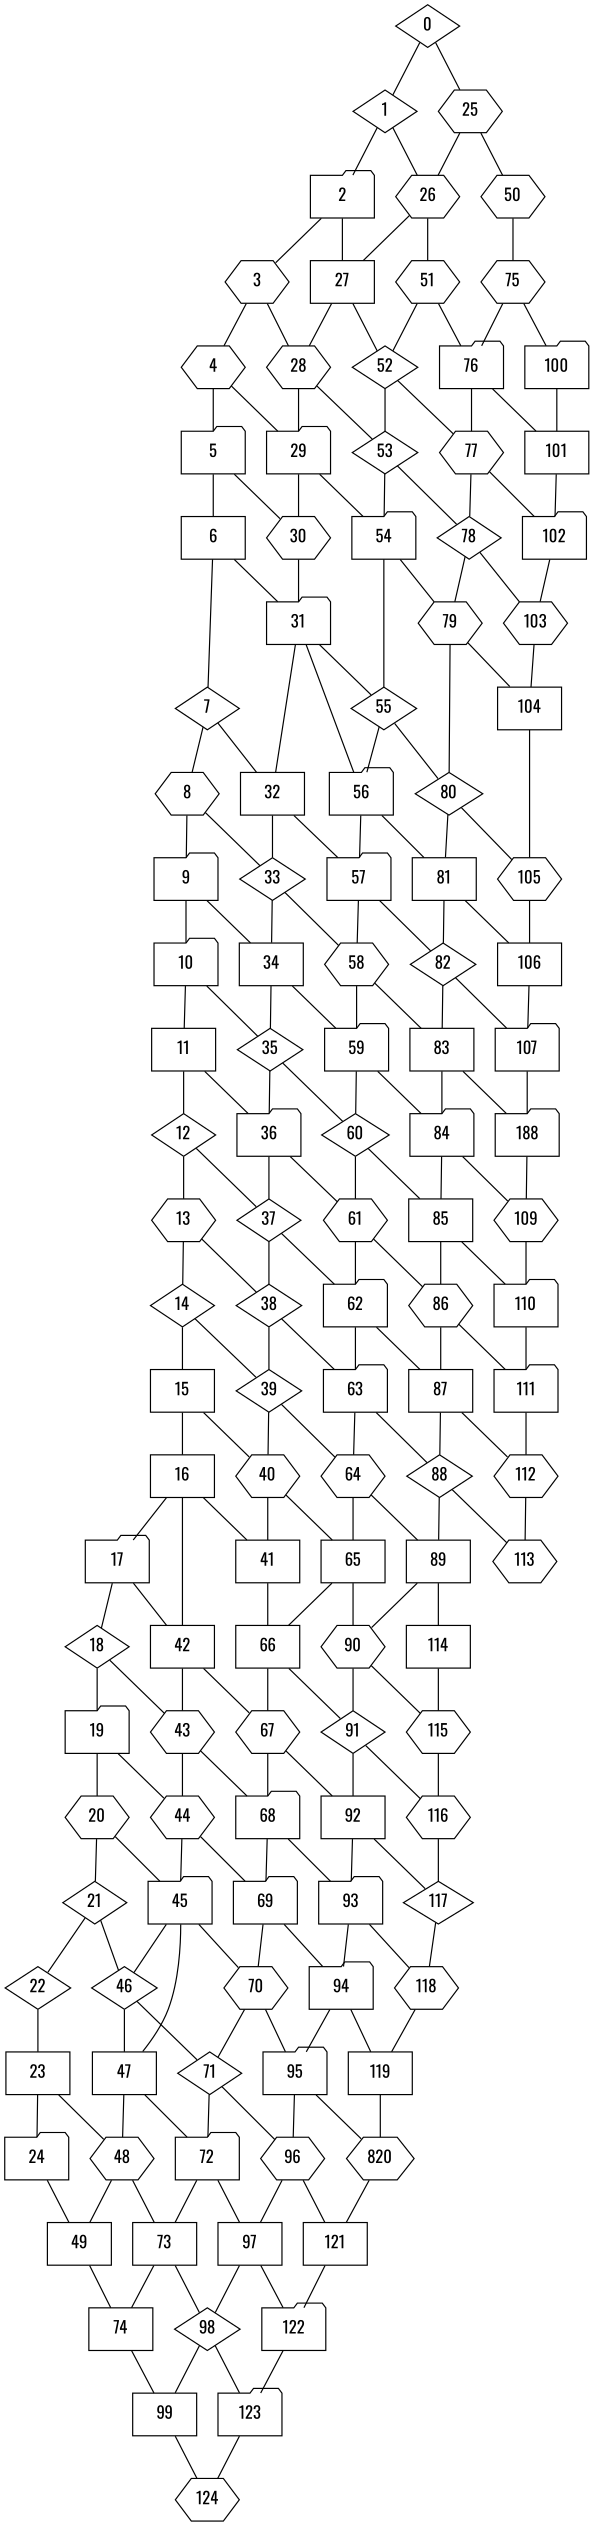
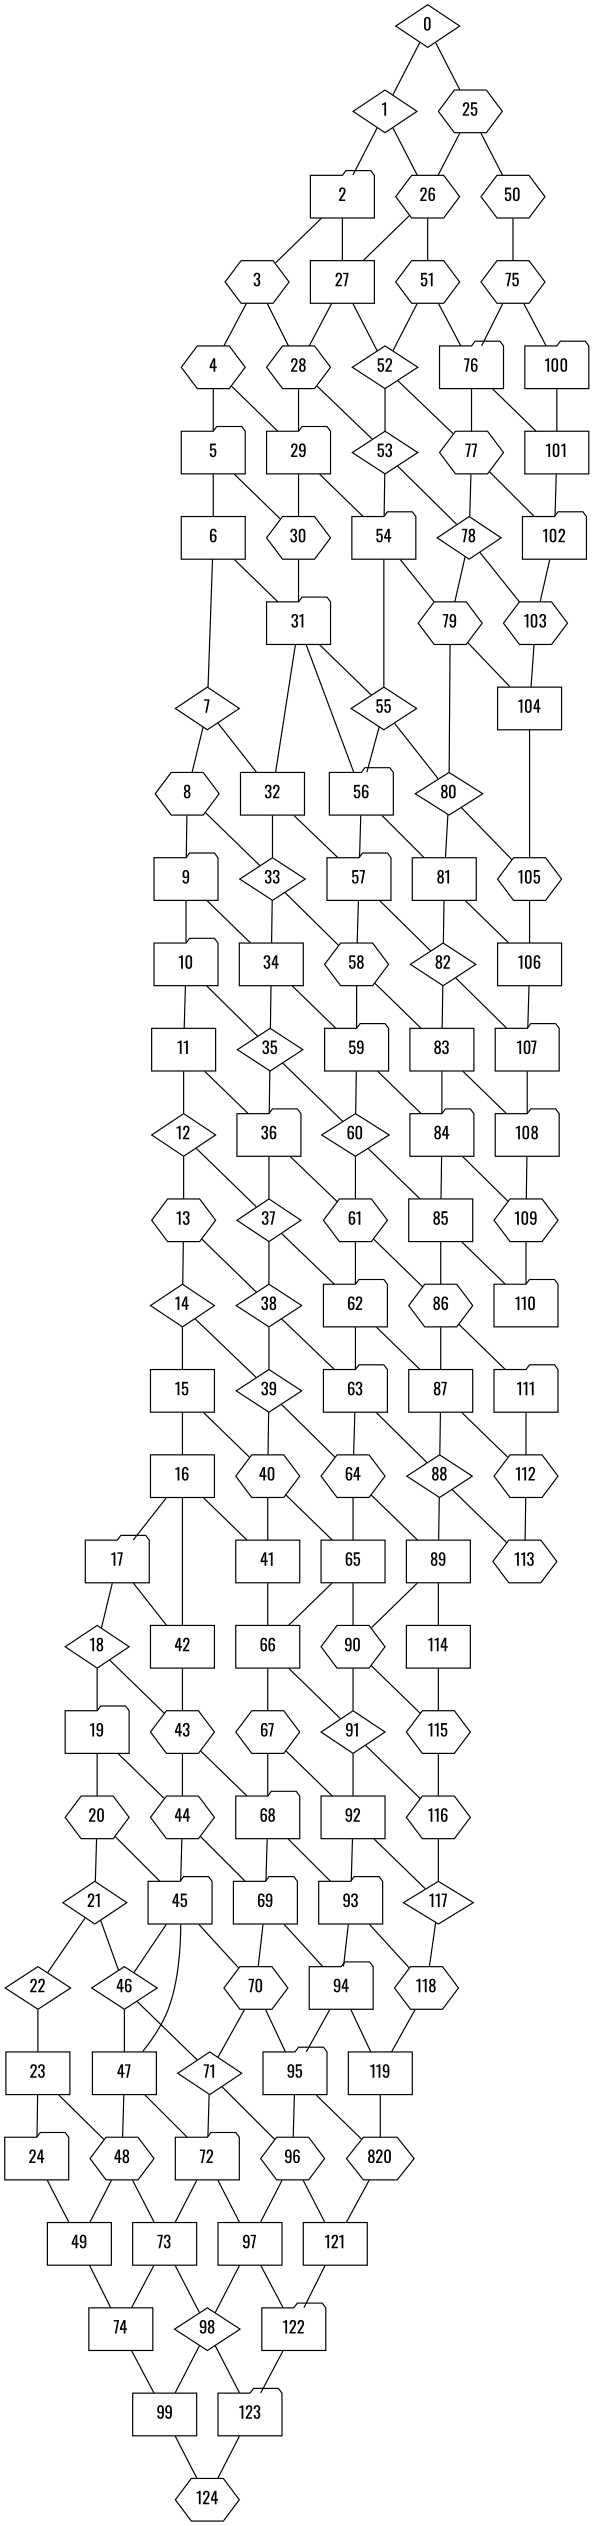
  graph {
    fontname=Oswald
    node [fontname=Oswald shape=hexagon]
    edge [fontname=Oswald]
    0 [shape=diamond]
    1 [shape=diamond]
    25
    2 [shape=folder]
    26
    50
    3
    27 [shape=box]
    51
    4
    28
    52 [shape=diamond]
    5 [shape=folder]
    29 [shape=folder]
    53 [shape=diamond]
    6 [shape=box]
    30
    54 [shape=folder]
    7 [shape=diamond]
    31 [shape=folder]
    8
    32 [shape=box]
    55 [shape=diamond]
    56 [shape=folder]
    9 [shape=folder]
    33 [shape=diamond]
    57 [shape=folder]
    10 [shape=folder]
    34 [shape=box]
    58
    11 [shape=box]
    35 [shape=diamond]
    59 [shape=folder]
    12 [shape=diamond]
    36 [shape=folder]
    60 [shape=diamond]
    13
    37 [shape=diamond]
    61
    14 [shape=diamond]
    38 [shape=diamond]
    62 [shape=folder]
    15 [shape=box]
    39 [shape=diamond]
    63 [shape=folder]
    16 [shape=box]
    40
    64
    17 [shape=folder]
    41 [shape=box]
    42 [shape=box]
    65 [shape=box]
    18 [shape=diamond]
    66 [shape=box]
    19 [shape=folder]
    43
    67
    20
    44
    68 [shape=folder]
    21 [shape=diamond]
    45 [shape=folder]
    69 [shape=folder]
    22 [shape=diamond]
    46 [shape=diamond]
    47 [shape=box]
    70
    23 [shape=box]
    71 [shape=diamond]
    24 [shape=folder]
    48
    72 [shape=folder]
    49 [shape=box]
    73 [shape=box]
    74 [shape=box]
    75
    76 [shape=folder]
    77
    78 [shape=diamond]
    79
    80 [shape=diamond]
    81 [shape=box]
    82 [shape=diamond]
    83 [shape=box]
    84 [shape=folder]
    85 [shape=box]
    86
    87 [shape=box]
    88 [shape=diamond]
    89 [shape=box]
    90
    91 [shape=diamond]
    92 [shape=box]
    93 [shape=folder]
    94 [shape=folder]
    95 [shape=folder]
    96
    97 [shape=box]
    98 [shape=diamond]
    99 [shape=box]
    100 [shape=folder]
    101 [shape=box]
    102 [shape=folder]
    103
    104 [shape=box]
    105
    106 [shape=box]
    107 [shape=folder]
-   108 [shape=folder label=188]
+   108 [shape=folder]
    109
    110 [shape=folder]
    111 [shape=folder]
    112
    113
    114 [shape=box]
    115
    116
    117 [shape=diamond]
    118
    119 [shape=box]
    n121 [label=820]
    121 [shape=box]
    122 [shape=folder]
    123 [shape=folder]
    124
    0 -- 1
    0 -- 25
    1 -- 2
    1 -- 26
    25 -- 26
    25 -- 50
    2 -- 3
    2 -- 27
    26 -- 27
    26 -- 51
    50 -- 75
    3 -- 4
    3 -- 28
    27 -- 28
    27 -- 52
    51 -- 52
    51 -- 76
    4 -- 5
    4 -- 29
    28 -- 29
    28 -- 53
    52 -- 53
    52 -- 77
    5 -- 6
    5 -- 30
    29 -- 30
    29 -- 54
    53 -- 54
    53 -- 78
    6 -- 7
    6 -- 31
    30 -- 31
    54 -- 55
    54 -- 79
    7 -- 8
    7 -- 32
    31 -- 32
    31 -- 55
    31 -- 56
    8 -- 9
    8 -- 33
    32 -- 33
    32 -- 57
    55 -- 56
    55 -- 80
    56 -- 57
    56 -- 81
    9 -- 10
    9 -- 34
    33 -- 34
    33 -- 58
    57 -- 58
    57 -- 82
    10 -- 11
    10 -- 35
    34 -- 35
    34 -- 59
    58 -- 59
    58 -- 83
    11 -- 12
    11 -- 36
    35 -- 36
    35 -- 60
    59 -- 60
    59 -- 84
    12 -- 13
    12 -- 37
    36 -- 37
    36 -- 61
    60 -- 61
    60 -- 85
    13 -- 14
    13 -- 38
    37 -- 38
    37 -- 62
    61 -- 62
    61 -- 86
    14 -- 15
    14 -- 39
    38 -- 39
    38 -- 63
    62 -- 63
    62 -- 87
    15 -- 16
    15 -- 40
    39 -- 40
    39 -- 64
    63 -- 64
    63 -- 88
    16 -- 17
    16 -- 41
    16 -- 42
    40 -- 41
    40 -- 65
    64 -- 65
    64 -- 89
    17 -- 42
    17 -- 18
    41 -- 66
    42 -- 43
-   42 -- 67
    65 -- 66
    65 -- 90
    18 -- 19
    18 -- 43
    66 -- 67
    66 -- 91
    19 -- 20
    19 -- 44
    43 -- 44
    43 -- 68
    67 -- 68
    67 -- 92
    20 -- 21
    20 -- 45
    44 -- 45
    44 -- 69
    68 -- 69
    68 -- 93
    21 -- 22
    21 -- 46
    45 -- 46
    45 -- 47
    45 -- 70
    69 -- 70
    69 -- 94
    22 -- 23
    46 -- 47
    46 -- 71
    47 -- 48
    47 -- 72
    70 -- 71
    70 -- 95
    23 -- 24
    23 -- 48
    71 -- 72
    71 -- 96
    24 -- 49
    48 -- 49
    48 -- 73
    72 -- 73
    72 -- 97
    49 -- 74
    73 -- 74
    73 -- 98
    74 -- 99
    75 -- 76
    75 -- 100
    76 -- 77
    76 -- 101
    77 -- 78
    77 -- 102
    78 -- 79
    78 -- 103
    79 -- 80
    79 -- 104
    80 -- 81
    80 -- 105
    81 -- 82
    81 -- 106
    82 -- 83
    82 -- 107
    83 -- 84
    83 -- 108
    84 -- 85
    84 -- 109
    85 -- 86
    85 -- 110
    86 -- 87
    86 -- 111
    87 -- 88
    87 -- 112
    88 -- 89
    88 -- 113
    89 -- 90
    89 -- 114
    90 -- 91
    90 -- 115
    91 -- 92
    91 -- 116
    92 -- 93
    92 -- 117
    93 -- 94
    93 -- 118
    94 -- 95
    94 -- 119
    95 -- 96
    95 -- n121
    96 -- 97
    96 -- 121
    97 -- 98
    97 -- 122
    98 -- 99
    98 -- 123
    99 -- 124
    100 -- 101
    101 -- 102
    102 -- 103
    103 -- 104
    104 -- 105
    105 -- 106
    106 -- 107
    107 -- 108
    108 -- 109
    109 -- 110
-   110 -- 111
    111 -- 112
    112 -- 113
    114 -- 115
    115 -- 116
    116 -- 117
    117 -- 118
    118 -- 119
    119 -- n121
    n121 -- 121
    121 -- 122
    122 -- 123
    123 -- 124
  }
